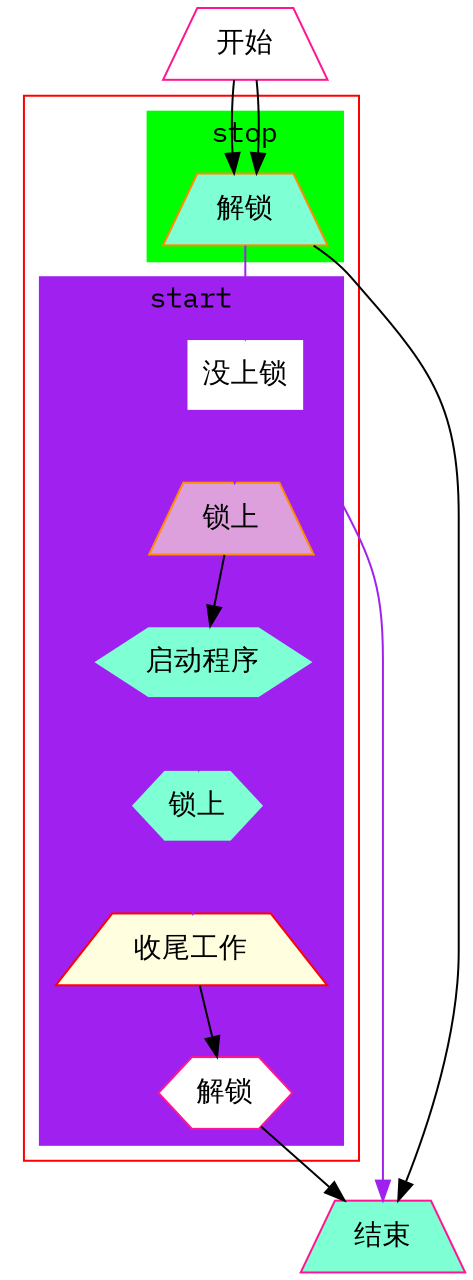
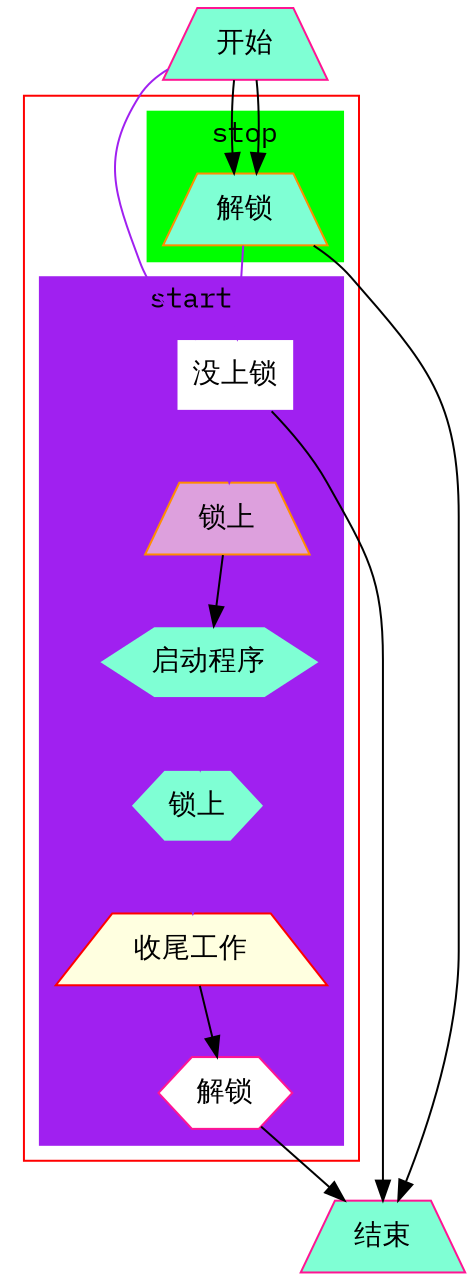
  digraph {
    fontname="IBM Plex Mono"
    node [color=purple fillcolor=aquamarine fontname="IBM Plex Mono" shape=trapezium style=filled]
    edge [color=purple fontname="IBM Plex Mono"]
    n1 [fillcolor=white label="没上锁" shape=box]
    n2 [color=darkorange fillcolor=plum label="锁上"]
    n3 [label="启动程序" shape=hexagon]
    n4 [label="锁上" shape=hexagon]
    n5 [color=red fillcolor=lightyellow label="收尾工作"]
    n6 [color=deeppink fillcolor=white label="解锁" shape=hexagon]
    n7 [color=darkorange label="解锁"]
    n8 [color=deeppink label="结束"]
-   n9 [color=deeppink fillcolor=white label="开始"]
+   n9 [color=deeppink label="开始"]
    subgraph cluster_1 {
      color=red
      subgraph cluster_2 {
        color=purple
        label=start
        style=filled
        n1
        n2
        n3
        n4
        n5
        n6
      }
      subgraph cluster_3 {
        color=green
        label=stop
        style=filled
        n7
      }
    }
    n1 -> n2
-   n1 -> n8
+   n1 -> n8 [color=black]
    n2 -> n3 [color=black]
    n3 -> n4
    n4 -> n5
    n5 -> n6 [color=black]
    n6 -> n8 [color=black]
    n7 -> n1
    n7 -> n8 [color=black]
+   n9 -> n1
    n9 -> n7 [color=black]
    n9 -> n7 [color=black]
  }
